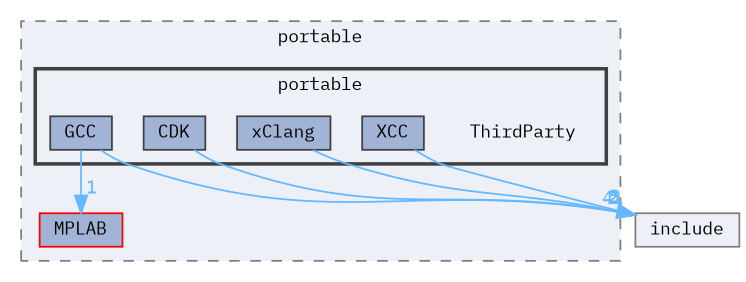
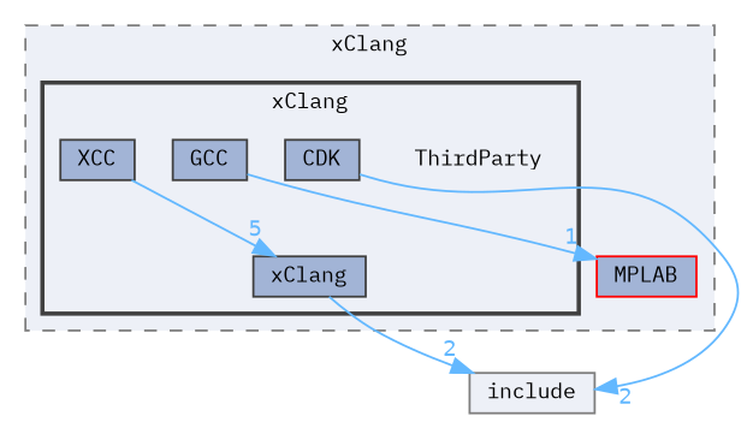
  digraph {
    compound=true
    fontname="IBM Plex Mono"
    node [fontname="IBM Plex Mono" fontsize=10 shape=box color=grey25 fillcolor="#a2b4d6" style=filled]
    edge [color=steelblue1 fontcolor=steelblue1 fontname="IBM Plex Mono" fontsize=10 headlabel=2 labeldistance=1.5 labelfontname=Helvetica labelfontsize=10]
    n1 [height=0.2 label=ThirdParty shape=plaintext width=0.4 color="" fillcolor="" style=""]
    n2 [height=0.2 label=CDK width=0.4]
    n3 [height=0.2 label=GCC width=0.4]
    n4 [height=0.2 label=XCC width=0.4]
    n5 [height=0.2 label=xClang width=0.4]
    n6 [color=red height=0.2 label=MPLAB width=0.4]
    n7 [color=grey50 fillcolor="#edf0f7" height=0.2 label=include width=0.4]
    subgraph cluster_1 {
      bgcolor="#edf0f7"
      fontsize=10
-     label=portable
+     label=xClang
      pencolor=grey50
      style="filled,dashed"
      n6
      subgraph cluster_2 {
        bgcolor="#edf0f7"
        fontsize=10
        pencolor=grey25
        style="filled,bold"
        n1
        n2
        n3
        n4
        n5
      }
    }
    n2 -> n7
    n3 -> n6 [headlabel=1]
-   n3 -> n7 [headlabel=41]
-   n4 -> n7 [headlabel=5]
+   n4 -> n5 [headlabel=5]
    n5 -> n7
  }
